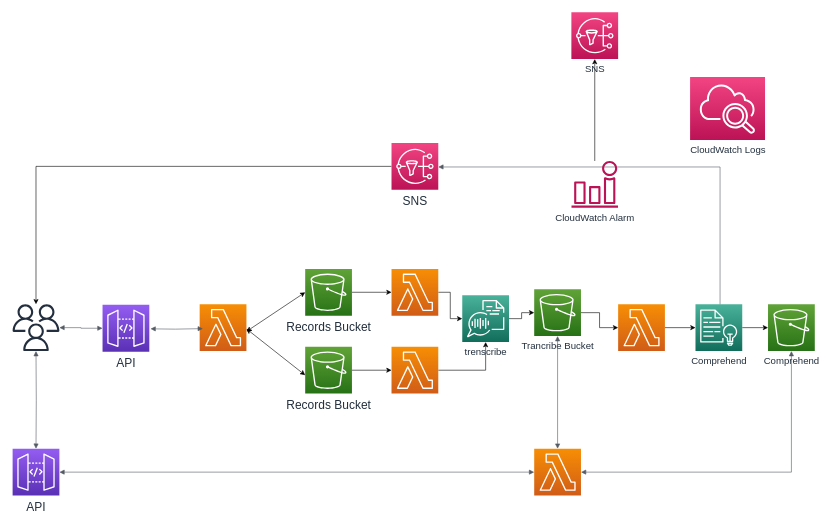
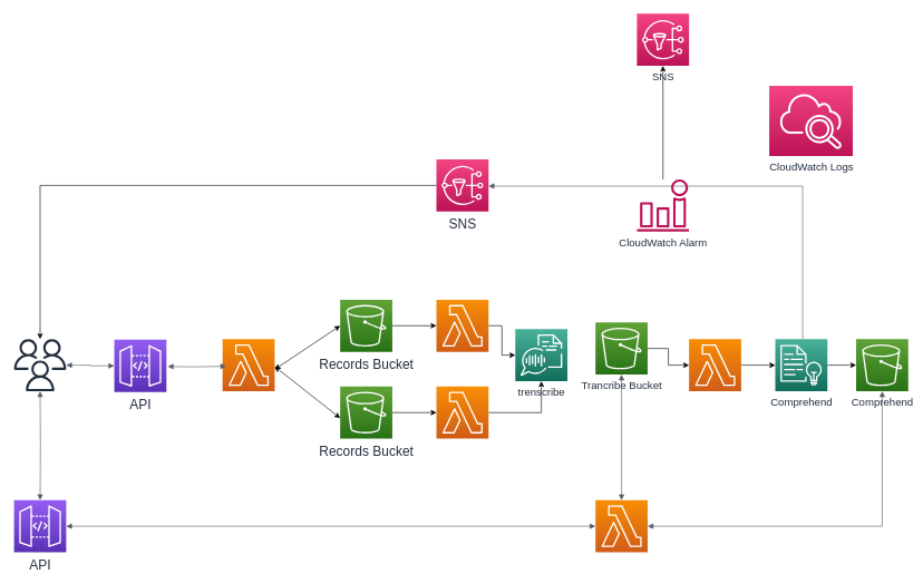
  <mxCell id="0" />
  <mxCell id="1" parent="0" />
  <mxCell id="2" style="edgeStyle=orthogonalEdgeStyle;rounded=0;orthogonalLoop=1;jettySize=auto;html=1;fontColor=#232F3E;" parent="1" source="3" target="12" edge="1"><mxGeometry relative="1" as="geometry" /></mxCell>
  <mxCell id="3" value="&lt;font style=&quot;font-size: 16px&quot;&gt;Comprehend&lt;/font&gt;" style="outlineConnect=0;fontColor=#232F3E;gradientColor=#4AB29A;gradientDirection=north;fillColor=#116D5B;strokeColor=#ffffff;dashed=0;verticalLabelPosition=bottom;verticalAlign=top;align=center;html=1;fontSize=12;fontStyle=0;aspect=fixed;shape=mxgraph.aws4.resourceIcon;resIcon=mxgraph.aws4.comprehend;sketch=0;" parent="1" vertex="1"><mxGeometry x="1159" y="507" width="78" height="78" as="geometry" /></mxCell>
- <mxCell id="4" style="edgeStyle=orthogonalEdgeStyle;rounded=0;orthogonalLoop=1;jettySize=auto;html=1;fontColor=#232F3E;" parent="1" source="5" target="11" edge="1"><mxGeometry relative="1" as="geometry" /></mxCell>
  <mxCell id="5" value="&lt;font style=&quot;font-size: 16px&quot;&gt;trenscribe&lt;/font&gt;" style="outlineConnect=0;fontColor=#232F3E;gradientColor=#4AB29A;gradientDirection=north;fillColor=#116D5B;strokeColor=#ffffff;dashed=0;verticalLabelPosition=bottom;verticalAlign=top;align=center;html=1;fontSize=12;fontStyle=0;aspect=fixed;shape=mxgraph.aws4.resourceIcon;resIcon=mxgraph.aws4.transcribe;sketch=0;" parent="1" vertex="1"><mxGeometry x="770" y="492" width="78" height="78" as="geometry" /></mxCell>
  <mxCell id="6" value="" style="edgeStyle=orthogonalEdgeStyle;rounded=0;orthogonalLoop=1;jettySize=auto;html=1;" edge="1" parent="1" source="7" target="16"><mxGeometry relative="1" as="geometry" /></mxCell>
  <mxCell id="7" value="&lt;font style=&quot;font-size: 20px&quot;&gt;Records Bucket&lt;/font&gt;" style="outlineConnect=0;fontColor=#232F3E;gradientColor=#60A337;gradientDirection=north;fillColor=#277116;strokeColor=#ffffff;dashed=0;verticalLabelPosition=bottom;verticalAlign=top;align=center;html=1;fontSize=12;fontStyle=0;aspect=fixed;shape=mxgraph.aws4.resourceIcon;resIcon=mxgraph.aws4.s3;sketch=0;" parent="1" vertex="1"><mxGeometry x="508" y="448" width="78" height="78" as="geometry" /></mxCell>
  <mxCell id="8" style="edgeStyle=orthogonalEdgeStyle;rounded=0;orthogonalLoop=1;jettySize=auto;html=1;fontColor=#232F3E;" parent="1" source="9" target="14" edge="1"><mxGeometry relative="1" as="geometry" /></mxCell>
  <mxCell id="9" value="&lt;font style=&quot;font-size: 20px&quot;&gt;Records Bucket&lt;/font&gt;" style="outlineConnect=0;fontColor=#232F3E;gradientColor=#60A337;gradientDirection=north;fillColor=#277116;strokeColor=#ffffff;dashed=0;verticalLabelPosition=bottom;verticalAlign=top;align=center;html=1;fontSize=12;fontStyle=0;aspect=fixed;shape=mxgraph.aws4.resourceIcon;resIcon=mxgraph.aws4.s3;sketch=0;" parent="1" vertex="1"><mxGeometry x="508" y="578" width="78" height="78" as="geometry" /></mxCell>
  <mxCell id="10" style="edgeStyle=orthogonalEdgeStyle;rounded=0;orthogonalLoop=1;jettySize=auto;html=1;fontColor=#232F3E;" parent="1" source="11" target="18" edge="1"><mxGeometry relative="1" as="geometry" /></mxCell>
  <mxCell id="11" value="&lt;font style=&quot;font-size: 16px&quot;&gt;Trancribe Bucket&lt;/font&gt;" style="outlineConnect=0;fontColor=#232F3E;gradientColor=#60A337;gradientDirection=north;fillColor=#277116;strokeColor=#ffffff;dashed=0;verticalLabelPosition=bottom;verticalAlign=top;align=center;html=1;fontSize=12;fontStyle=0;aspect=fixed;shape=mxgraph.aws4.resourceIcon;resIcon=mxgraph.aws4.s3;sketch=0;" parent="1" vertex="1"><mxGeometry x="890" y="482" width="78" height="78" as="geometry" /></mxCell>
  <mxCell id="12" value="&lt;font style=&quot;font-size: 16px&quot;&gt;Comprehend&lt;/font&gt;" style="outlineConnect=0;fontColor=#232F3E;gradientColor=#60A337;gradientDirection=north;fillColor=#277116;strokeColor=#ffffff;dashed=0;verticalLabelPosition=bottom;verticalAlign=top;align=center;html=1;fontSize=12;fontStyle=0;aspect=fixed;shape=mxgraph.aws4.resourceIcon;resIcon=mxgraph.aws4.s3;sketch=0;" parent="1" vertex="1"><mxGeometry x="1280" y="507" width="78" height="78" as="geometry" /></mxCell>
  <mxCell id="13" style="edgeStyle=orthogonalEdgeStyle;rounded=0;orthogonalLoop=1;jettySize=auto;html=1;fontColor=#232F3E;" parent="1" source="14" target="5" edge="1"><mxGeometry relative="1" as="geometry" /></mxCell>
  <mxCell id="14" value="" style="outlineConnect=0;fontColor=#232F3E;gradientColor=#F78E04;gradientDirection=north;fillColor=#D05C17;strokeColor=#ffffff;dashed=0;verticalLabelPosition=bottom;verticalAlign=top;align=center;html=1;fontSize=12;fontStyle=0;aspect=fixed;shape=mxgraph.aws4.resourceIcon;resIcon=mxgraph.aws4.lambda;sketch=0;" parent="1" vertex="1"><mxGeometry x="652" y="578" width="78" height="78" as="geometry" /></mxCell>
  <mxCell id="15" style="edgeStyle=orthogonalEdgeStyle;rounded=0;orthogonalLoop=1;jettySize=auto;html=1;fontColor=#232F3E;" parent="1" source="16" target="5" edge="1"><mxGeometry relative="1" as="geometry" /></mxCell>
  <mxCell id="16" value="" style="outlineConnect=0;fontColor=#232F3E;gradientColor=#F78E04;gradientDirection=north;fillColor=#D05C17;strokeColor=#ffffff;dashed=0;verticalLabelPosition=bottom;verticalAlign=top;align=center;html=1;fontSize=12;fontStyle=0;aspect=fixed;shape=mxgraph.aws4.resourceIcon;resIcon=mxgraph.aws4.lambda;sketch=0;" parent="1" vertex="1"><mxGeometry x="652" y="448" width="78" height="78" as="geometry" /></mxCell>
  <mxCell id="17" style="edgeStyle=orthogonalEdgeStyle;rounded=0;orthogonalLoop=1;jettySize=auto;html=1;fontColor=#232F3E;" parent="1" source="18" target="3" edge="1"><mxGeometry relative="1" as="geometry" /></mxCell>
  <mxCell id="18" value="" style="outlineConnect=0;fontColor=#232F3E;gradientColor=#F78E04;gradientDirection=north;fillColor=#D05C17;strokeColor=#ffffff;dashed=0;verticalLabelPosition=bottom;verticalAlign=top;align=center;html=1;fontSize=12;fontStyle=0;aspect=fixed;shape=mxgraph.aws4.resourceIcon;resIcon=mxgraph.aws4.lambda;sketch=0;" parent="1" vertex="1"><mxGeometry x="1030" y="507" width="78" height="78" as="geometry" /></mxCell>
  <mxCell id="19" value="" style="endArrow=classic;startArrow=classic;html=1;fontColor=#232F3E;" parent="1" edge="1"><mxGeometry width="50" height="50" relative="1" as="geometry"><mxPoint y="548" as="sourcePoint" x="410" /><mxPoint x="508" y="625.269" as="targetPoint" /></mxGeometry></mxCell>
  <mxCell id="20" value="" style="endArrow=classic;startArrow=classic;html=1;fontColor=#232F3E;" parent="1" edge="1"><mxGeometry width="50" height="50" relative="1" as="geometry"><mxPoint x="410" y="552.409" as="sourcePoint" /><mxPoint x="508" y="487" as="targetPoint" /></mxGeometry></mxCell>
  <mxCell id="21" value="" style="edgeStyle=orthogonalEdgeStyle;html=1;endArrow=block;elbow=vertical;startArrow=block;startFill=1;endFill=1;strokeColor=#545B64;rounded=0;fontColor=#232F3E;" parent="1" source="26" target="11" edge="1"><mxGeometry width="100" relative="1" as="geometry"><mxPoint x="929" y="668" as="sourcePoint" /><mxPoint x="979" y="618" as="targetPoint" /></mxGeometry></mxCell>
  <mxCell id="22" value="" style="edgeStyle=orthogonalEdgeStyle;html=1;endArrow=block;elbow=vertical;startArrow=block;startFill=1;endFill=1;strokeColor=#545B64;rounded=0;fontColor=#232F3E;" parent="1" source="26" target="12" edge="1"><mxGeometry width="100" relative="1" as="geometry"><mxPoint x="1148" y="791" as="sourcePoint" /><mxPoint x="1296.29" y="678" as="targetPoint" /></mxGeometry></mxCell>
  <mxCell id="23" value="" style="outlineConnect=0;fontColor=#232F3E;gradientColor=none;fillColor=#232F3E;strokeColor=none;dashed=0;verticalLabelPosition=bottom;verticalAlign=top;align=center;html=1;fontSize=12;fontStyle=0;aspect=fixed;pointerEvents=1;shape=mxgraph.aws4.users;sketch=0;" parent="1" vertex="1"><mxGeometry x="20" y="507" width="78" height="78" as="geometry" /></mxCell>
  <mxCell id="24" value="" style="edgeStyle=orthogonalEdgeStyle;html=1;endArrow=block;elbow=vertical;startArrow=block;startFill=1;endFill=1;strokeColor=#545B64;rounded=0;fontColor=#232F3E;" parent="1" source="23" target="29" edge="1"><mxGeometry width="100" relative="1" as="geometry"><mxPoint x="232" y="545.17" as="sourcePoint" /><mxPoint x="90" y="358" as="targetPoint" /></mxGeometry></mxCell>
  <mxCell id="25" value="" style="edgeStyle=orthogonalEdgeStyle;html=1;endArrow=block;elbow=vertical;startArrow=block;startFill=1;endFill=1;strokeColor=#545B64;rounded=0;fontColor=#232F3E;" parent="1" source="28" target="26" edge="1"><mxGeometry width="100" relative="1" as="geometry"><mxPoint x="208" y="786.17" as="sourcePoint" /><mxPoint x="308" y="786.17" as="targetPoint" /></mxGeometry></mxCell>
  <mxCell id="26" value="" style="outlineConnect=0;fontColor=#232F3E;gradientColor=#F78E04;gradientDirection=north;fillColor=#D05C17;strokeColor=#ffffff;dashed=0;verticalLabelPosition=bottom;verticalAlign=top;align=center;html=1;fontSize=12;fontStyle=0;aspect=fixed;shape=mxgraph.aws4.resourceIcon;resIcon=mxgraph.aws4.lambda;sketch=0;" parent="1" vertex="1"><mxGeometry x="890" y="748" width="78" height="78" as="geometry" /></mxCell>
  <mxCell id="27" value="" style="edgeStyle=orthogonalEdgeStyle;html=1;endArrow=block;elbow=vertical;startArrow=block;startFill=1;endFill=1;strokeColor=#545B64;rounded=0;fontColor=#232F3E;" parent="1" target="28" edge="1"><mxGeometry width="100" relative="1" as="geometry"><mxPoint x="59" y="585" as="sourcePoint" /><mxPoint x="168.17" y="665" as="targetPoint" /></mxGeometry></mxCell>
  <mxCell id="28" value="&lt;font style=&quot;font-size: 20px&quot;&gt;API&lt;/font&gt;" style="outlineConnect=0;fontColor=#232F3E;gradientColor=#945DF2;gradientDirection=north;fillColor=#5A30B5;strokeColor=#ffffff;dashed=0;verticalLabelPosition=bottom;verticalAlign=top;align=center;html=1;fontSize=12;fontStyle=0;aspect=fixed;shape=mxgraph.aws4.resourceIcon;resIcon=mxgraph.aws4.api_gateway;sketch=0;" parent="1" vertex="1"><mxGeometry x="20" y="748" width="78" height="78" as="geometry" /></mxCell>
  <mxCell id="29" value="&lt;font style=&quot;font-size: 20px&quot;&gt;API&lt;/font&gt;" style="outlineConnect=0;fontColor=#232F3E;gradientColor=#945DF2;gradientDirection=north;fillColor=#5A30B5;strokeColor=#ffffff;dashed=0;verticalLabelPosition=bottom;verticalAlign=top;align=center;html=1;fontSize=12;fontStyle=0;aspect=fixed;shape=mxgraph.aws4.resourceIcon;resIcon=mxgraph.aws4.api_gateway;sketch=0;" parent="1" vertex="1"><mxGeometry x="170" y="508" width="78" height="78" as="geometry" /></mxCell>
  <mxCell id="30" value="" style="outlineConnect=0;fontColor=#232F3E;gradientColor=#F78E04;gradientDirection=north;fillColor=#D05C17;strokeColor=#ffffff;dashed=0;verticalLabelPosition=bottom;verticalAlign=top;align=center;html=1;fontSize=12;fontStyle=0;aspect=fixed;shape=mxgraph.aws4.resourceIcon;resIcon=mxgraph.aws4.lambda;sketch=0;" parent="1" vertex="1"><mxGeometry x="332" y="507" width="78" height="78" as="geometry" /></mxCell>
  <mxCell id="31" value="" style="edgeStyle=orthogonalEdgeStyle;html=1;endArrow=block;elbow=vertical;startArrow=block;startFill=1;endFill=1;strokeColor=#545B64;rounded=0;fontSize=20;entryX=0.069;entryY=0.521;entryDx=0;entryDy=0;entryPerimeter=0;" parent="1" target="30" edge="1"><mxGeometry width="100" relative="1" as="geometry"><mxPoint x="250" y="548" as="sourcePoint" /><mxPoint x="290" y="548" as="targetPoint" /></mxGeometry></mxCell>
  <mxCell id="32" style="edgeStyle=orthogonalEdgeStyle;rounded=0;orthogonalLoop=1;jettySize=auto;html=1;fontSize=20;" parent="1" source="33" target="23" edge="1"><mxGeometry relative="1" as="geometry" /></mxCell>
  <mxCell id="33" value="&lt;font style=&quot;font-size: 20px&quot;&gt;SNS&lt;/font&gt;" style="points=[[0,0,0],[0.25,0,0],[0.5,0,0],[0.75,0,0],[1,0,0],[0,1,0],[0.25,1,0],[0.5,1,0],[0.75,1,0],[1,1,0],[0,0.25,0],[0,0.5,0],[0,0.75,0],[1,0.25,0],[1,0.5,0],[1,0.75,0]];outlineConnect=0;fontColor=#232F3E;gradientColor=#F34482;gradientDirection=north;fillColor=#BC1356;strokeColor=#ffffff;dashed=0;verticalLabelPosition=bottom;verticalAlign=top;align=center;html=1;fontSize=12;fontStyle=0;aspect=fixed;shape=mxgraph.aws4.resourceIcon;resIcon=mxgraph.aws4.sns;" parent="1" vertex="1"><mxGeometry x="652" y="238" width="78" height="78" as="geometry" /></mxCell>
  <mxCell id="34" value="" style="edgeStyle=orthogonalEdgeStyle;html=1;endArrow=none;elbow=vertical;startArrow=block;startFill=1;strokeColor=#545B64;rounded=0;fontSize=20;" parent="1" target="3" edge="1"><mxGeometry width="100" relative="1" as="geometry"><mxPoint x="730" y="278" as="sourcePoint" /><mxPoint x="1200" as="targetPoint" y="268" /><Array as="points"><mxPoint x="1200" y="278" /></Array></mxGeometry></mxCell>
  <mxCell id="35" value="&lt;font style=&quot;font-size: 16px&quot;&gt;CloudWatch Logs&lt;/font&gt;" style="points=[[0,0,0],[0.25,0,0],[0.5,0,0],[0.75,0,0],[1,0,0],[0,1,0],[0.25,1,0],[0.5,1,0],[0.75,1,0],[1,1,0],[0,0.25,0],[0,0.5,0],[0,0.75,0],[1,0.25,0],[1,0.5,0],[1,0.75,0]];points=[[0,0,0],[0.25,0,0],[0.5,0,0],[0.75,0,0],[1,0,0],[0,1,0],[0.25,1,0],[0.5,1,0],[0.75,1,0],[1,1,0],[0,0.25,0],[0,0.5,0],[0,0.75,0],[1,0.25,0],[1,0.5,0],[1,0.75,0]];outlineConnect=0;fontColor=#232F3E;gradientColor=#F34482;gradientDirection=north;fillColor=#BC1356;strokeColor=#ffffff;dashed=0;verticalLabelPosition=bottom;verticalAlign=top;align=center;html=1;fontSize=12;fontStyle=0;aspect=fixed;shape=mxgraph.aws4.resourceIcon;resIcon=mxgraph.aws4.cloudwatch_2;" parent="1" vertex="1"><mxGeometry x="1150" y="128" width="125" height="105" as="geometry" /></mxCell>
  <mxCell id="36" value="&lt;font style=&quot;font-size: 16px&quot;&gt;SNS&lt;/font&gt;" style="points=[[0,0,0],[0.25,0,0],[0.5,0,0],[0.75,0,0],[1,0,0],[0,1,0],[0.25,1,0],[0.5,1,0],[0.75,1,0],[1,1,0],[0,0.25,0],[0,0.5,0],[0,0.75,0],[1,0.25,0],[1,0.5,0],[1,0.75,0]];outlineConnect=0;fontColor=#232F3E;gradientColor=#F34482;gradientDirection=north;fillColor=#BC1356;strokeColor=#ffffff;dashed=0;verticalLabelPosition=bottom;verticalAlign=top;align=center;html=1;fontSize=12;fontStyle=0;aspect=fixed;shape=mxgraph.aws4.resourceIcon;resIcon=mxgraph.aws4.sns;" parent="1" vertex="1"><mxGeometry x="952" y="20" width="78" height="78" as="geometry" /></mxCell>
  <mxCell id="37" style="edgeStyle=orthogonalEdgeStyle;rounded=0;orthogonalLoop=1;jettySize=auto;html=1;entryX=0.5;entryY=1;entryDx=0;entryDy=0;entryPerimeter=0;fontSize=20;" parent="1" source="38" target="36" edge="1"><mxGeometry relative="1" as="geometry" /></mxCell>
  <mxCell id="38" value="&lt;font style=&quot;font-size: 16px&quot;&gt;CloudWatch Alarm&lt;/font&gt;" style="outlineConnect=0;fontColor=#232F3E;gradientColor=none;fillColor=#BC1356;strokeColor=none;dashed=0;verticalLabelPosition=bottom;verticalAlign=top;align=center;html=1;fontSize=12;fontStyle=0;aspect=fixed;pointerEvents=1;shape=mxgraph.aws4.alarm;" parent="1" vertex="1"><mxGeometry x="952" y="268" width="78" height="78" as="geometry" /></mxCell>
